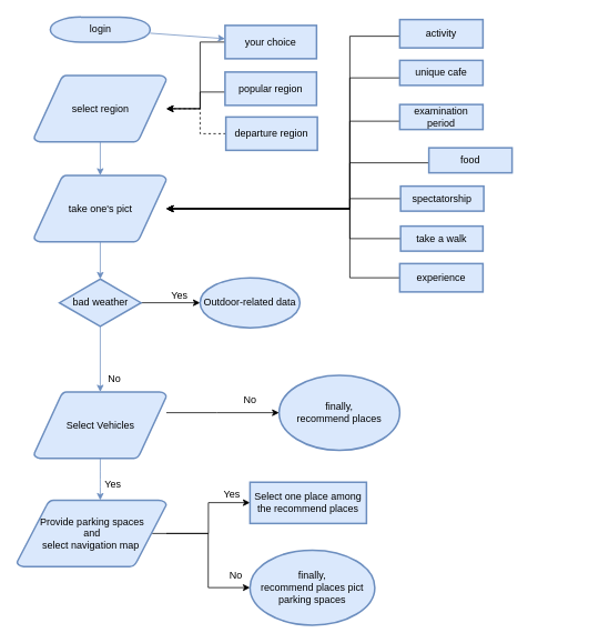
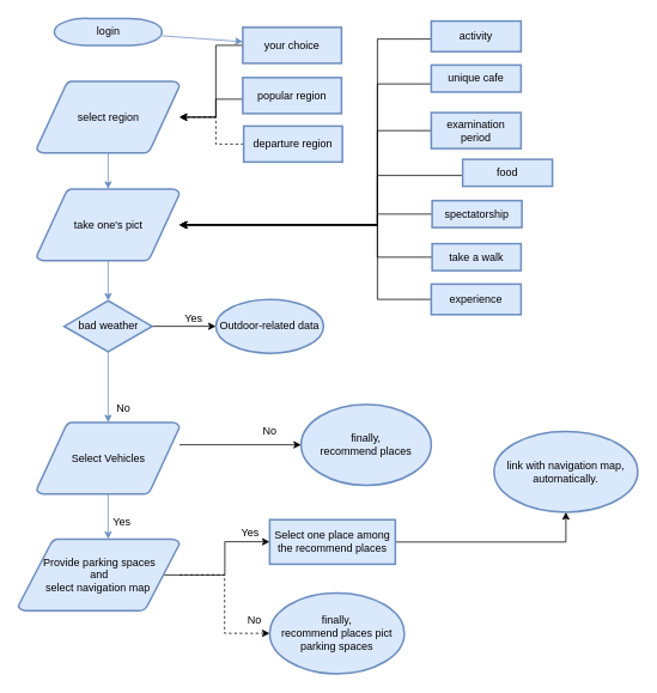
  <mxCell id="0" />
  <mxCell id="1" parent="0" />
  <mxCell id="2" value="login" style="shape=mxgraph.flowchart.terminator;strokeWidth=2;gradientDirection=north;fontStyle=0;html=1;fillColor=#dae8fc;strokeColor=#6c8ebf;" parent="1" vertex="1"><mxGeometry x="60" y="20" width="120" height="30" as="geometry" /></mxCell>
  <mxCell id="3" value="" style="edgeStyle=orthogonalEdgeStyle;rounded=0;orthogonalLoop=1;jettySize=auto;html=1;" parent="1" source="27" target="6" edge="1"><mxGeometry relative="1" as="geometry"><Array as="points"><mxPoint x="240" y="50" /><mxPoint x="240" y="130" /></Array></mxGeometry></mxCell>
  <mxCell id="4" value="" style="edgeStyle=orthogonalEdgeStyle;rounded=0;orthogonalLoop=1;jettySize=auto;html=1;" parent="1" source="28" target="6" edge="1"><mxGeometry relative="1" as="geometry"><Array as="points"><mxPoint x="240" y="110" /><mxPoint x="240" y="130" /></Array></mxGeometry></mxCell>
  <mxCell id="5" value="" style="edgeStyle=orthogonalEdgeStyle;rounded=0;orthogonalLoop=1;jettySize=auto;html=1;dashed=1;" parent="1" source="29" target="6" edge="1"><mxGeometry relative="1" as="geometry"><Array as="points"><mxPoint x="240" y="160" /><mxPoint x="240" y="130" /></Array></mxGeometry></mxCell>
  <mxCell id="6" value="select region" style="shape=mxgraph.flowchart.data;strokeWidth=2;gradientDirection=north;fontStyle=0;html=1;fillColor=#dae8fc;strokeColor=#6c8ebf;" parent="1" vertex="1"><mxGeometry x="40.5" y="90" width="159" height="80" as="geometry" /></mxCell>
  <mxCell id="7" value="" style="edgeStyle=orthogonalEdgeStyle;rounded=0;orthogonalLoop=1;jettySize=auto;html=1;" edge="1" parent="1" source="8" target="42"><mxGeometry relative="1" as="geometry"><Array as="points"><mxPoint x="260" y="495" /><mxPoint x="260" y="495" /></Array></mxGeometry></mxCell>
  <mxCell id="8" value="Select Vehicles" style="shape=mxgraph.flowchart.data;strokeWidth=2;gradientDirection=north;fontStyle=0;html=1;fillColor=#dae8fc;strokeColor=#6c8ebf;" parent="1" vertex="1"><mxGeometry x="40.5" y="470" width="159" height="80" as="geometry" /></mxCell>
  <mxCell id="9" value="" style="edgeStyle=orthogonalEdgeStyle;rounded=0;orthogonalLoop=1;jettySize=auto;html=1;" parent="1" source="30" target="16" edge="1"><mxGeometry relative="1" as="geometry"><Array as="points"><mxPoint x="420" y="43" /><mxPoint x="420" y="250" /></Array></mxGeometry></mxCell>
  <mxCell id="10" value="" style="edgeStyle=orthogonalEdgeStyle;rounded=0;orthogonalLoop=1;jettySize=auto;html=1;" parent="1" source="31" target="16" edge="1"><mxGeometry relative="1" as="geometry"><Array as="points"><mxPoint x="420" y="93" /><mxPoint x="420" y="250" /></Array></mxGeometry></mxCell>
  <mxCell id="11" value="" style="edgeStyle=orthogonalEdgeStyle;rounded=0;orthogonalLoop=1;jettySize=auto;html=1;" parent="1" source="32" target="16" edge="1"><mxGeometry relative="1" as="geometry"><Array as="points"><mxPoint x="420" y="145" /><mxPoint x="420" y="250" /></Array></mxGeometry></mxCell>
  <mxCell id="12" value="" style="edgeStyle=orthogonalEdgeStyle;rounded=0;orthogonalLoop=1;jettySize=auto;html=1;" parent="1" source="33" target="16" edge="1"><mxGeometry relative="1" as="geometry"><Array as="points"><mxPoint x="420" y="195" /><mxPoint x="420" y="250" /></Array></mxGeometry></mxCell>
  <mxCell id="13" value="" style="edgeStyle=orthogonalEdgeStyle;rounded=0;orthogonalLoop=1;jettySize=auto;html=1;" parent="1" source="34" target="16" edge="1"><mxGeometry relative="1" as="geometry"><Array as="points"><mxPoint x="420" y="238" /><mxPoint x="420" y="250" /></Array></mxGeometry></mxCell>
  <mxCell id="14" value="" style="edgeStyle=orthogonalEdgeStyle;rounded=0;orthogonalLoop=1;jettySize=auto;html=1;" parent="1" source="35" target="16" edge="1"><mxGeometry relative="1" as="geometry"><Array as="points"><mxPoint x="420" y="286" /><mxPoint x="420" y="250" /></Array></mxGeometry></mxCell>
  <mxCell id="15" value="" style="edgeStyle=orthogonalEdgeStyle;rounded=0;orthogonalLoop=1;jettySize=auto;html=1;" parent="1" source="36" target="16" edge="1"><mxGeometry relative="1" as="geometry"><Array as="points"><mxPoint x="420" y="333" /><mxPoint x="420" y="250" /></Array></mxGeometry></mxCell>
  <mxCell id="16" value="take one's pict" style="shape=mxgraph.flowchart.data;strokeWidth=2;gradientDirection=north;fontStyle=0;html=1;fillColor=#dae8fc;strokeColor=#6c8ebf;" parent="1" vertex="1"><mxGeometry x="40.5" y="210" width="159" height="80" as="geometry" /></mxCell>
  <mxCell id="17" value="" style="edgeStyle=orthogonalEdgeStyle;rounded=0;orthogonalLoop=1;jettySize=auto;html=1;" edge="1" parent="1" source="18" target="37"><mxGeometry relative="1" as="geometry" /></mxCell>
  <mxCell id="18" value="bad weather" style="shape=mxgraph.flowchart.decision;strokeWidth=2;gradientDirection=north;fontStyle=0;html=1;fillColor=#dae8fc;strokeColor=#6c8ebf;" parent="1" vertex="1"><mxGeometry x="71" y="334.5" width="98" height="57" as="geometry" /></mxCell>
  <mxCell id="19" style="fontStyle=1;strokeWidth=1;html=1;fillColor=#dae8fc;strokeColor=#6c8ebf;" parent="1" source="2" target="27" edge="1"><mxGeometry relative="1" as="geometry" /></mxCell>
  <mxCell id="20" style="fontStyle=1;strokeWidth=1;html=1;fillColor=#dae8fc;strokeColor=#6c8ebf;" parent="1" source="6" target="16" edge="1"><mxGeometry relative="1" as="geometry" /></mxCell>
  <mxCell id="21" style="entryX=0.5;entryY=0;entryPerimeter=0;fontStyle=1;strokeWidth=1;html=1;fillColor=#dae8fc;strokeColor=#6c8ebf;" parent="1" source="16" target="18" edge="1"><mxGeometry relative="1" as="geometry" /></mxCell>
  <mxCell id="22" value="" style="edgeStyle=elbowEdgeStyle;elbow=horizontal;fontStyle=1;strokeWidth=1;html=1;fillColor=#dae8fc;strokeColor=#6c8ebf;" parent="1" source="18" target="8" edge="1"><mxGeometry x="-100" y="-40" width="100" height="100" as="geometry"><mxPoint x="-200" y="60" as="sourcePoint" /><mxPoint y="-40" as="targetPoint" x="-100" /></mxGeometry></mxCell>
  <mxCell id="23" value="" style="edgeStyle=orthogonalEdgeStyle;rounded=0;orthogonalLoop=1;jettySize=auto;html=1;exitX=0.905;exitY=0.5;exitDx=0;exitDy=0;exitPerimeter=0;" edge="1" parent="1" source="25" target="44"><mxGeometry relative="1" as="geometry"><Array as="points"><mxPoint x="250" y="640" /><mxPoint x="250" y="603" /></Array></mxGeometry></mxCell>
- <mxCell id="24" value="" style="edgeStyle=orthogonalEdgeStyle;rounded=0;orthogonalLoop=1;jettySize=auto;html=1;" edge="1" parent="1" source="25" target="48"><mxGeometry relative="1" as="geometry" /></mxCell>
+ <mxCell id="24" value="" style="edgeStyle=orthogonalEdgeStyle;rounded=0;orthogonalLoop=1;jettySize=auto;html=1;dashed=1;" edge="1" parent="1" source="25" target="48"><mxGeometry relative="1" as="geometry" /></mxCell>
  <mxCell id="25" value="Provide parking spaces&lt;br&gt;and&lt;br&gt;select navigation map&amp;nbsp;" style="shape=mxgraph.flowchart.data;strokeWidth=2;gradientDirection=north;fontStyle=0;html=1;fillColor=#dae8fc;strokeColor=#6c8ebf;" parent="1" vertex="1"><mxGeometry x="20" y="600" width="179.5" height="80" as="geometry" /></mxCell>
  <mxCell id="26" value="" style="edgeStyle=elbowEdgeStyle;elbow=horizontal;fontStyle=1;strokeWidth=1;html=1;fillColor=#dae8fc;strokeColor=#6c8ebf;" parent="1" source="8" target="25" edge="1"><mxGeometry x="-100" y="-40" width="100" height="100" as="geometry"><mxPoint x="-200" y="60" as="sourcePoint" /><mxPoint y="-40" as="targetPoint" x="-100" /></mxGeometry></mxCell>
  <mxCell id="27" value="your choice" style="whiteSpace=wrap;html=1;fontStyle=0;strokeColor=#6c8ebf;strokeWidth=2;fillColor=#dae8fc;gradientDirection=north;" parent="1" vertex="1"><mxGeometry x="270" y="30" width="110" height="40" as="geometry" /></mxCell>
  <mxCell id="28" value="popular region" style="whiteSpace=wrap;html=1;fontStyle=0;strokeColor=#6c8ebf;strokeWidth=2;fillColor=#dae8fc;gradientDirection=north;" parent="1" vertex="1"><mxGeometry x="270" y="86" width="110" height="40" as="geometry" /></mxCell>
  <mxCell id="29" value="departure region" style="whiteSpace=wrap;html=1;fontStyle=0;strokeColor=#6c8ebf;strokeWidth=2;fillColor=#dae8fc;gradientDirection=north;" parent="1" vertex="1"><mxGeometry x="271" y="140" width="110" height="40" as="geometry" /></mxCell>
  <mxCell id="30" value="activity" style="whiteSpace=wrap;html=1;fontStyle=0;strokeColor=#6c8ebf;strokeWidth=2;fillColor=#dae8fc;gradientDirection=north;" parent="1" vertex="1"><mxGeometry x="480" y="23" width="100" height="34" as="geometry" /></mxCell>
  <mxCell id="31" value="unique cafe" style="whiteSpace=wrap;html=1;fontStyle=0;strokeColor=#6c8ebf;strokeWidth=2;fillColor=#dae8fc;gradientDirection=north;" parent="1" vertex="1"><mxGeometry x="480" y="72" width="100" height="30" as="geometry" /></mxCell>
- <mxCell id="32" value="examination period" style="whiteSpace=wrap;html=1;fontStyle=0;strokeColor=#6c8ebf;strokeWidth=2;fillColor=#dae8fc;gradientDirection=north;" parent="1" vertex="1"><mxGeometry x="480" y="125" width="100" height="30" as="geometry" /></mxCell>
+ <mxCell id="32" value="examination period" style="whiteSpace=wrap;html=1;fontStyle=0;strokeColor=#6c8ebf;strokeWidth=2;fillColor=#dae8fc;gradientDirection=north;" parent="1" vertex="1"><mxGeometry x="480" y="125" width="100" height="40" as="geometry" /></mxCell>
  <mxCell id="33" value="food" style="whiteSpace=wrap;html=1;fontStyle=0;strokeColor=#6c8ebf;strokeWidth=2;fillColor=#dae8fc;gradientDirection=north;" parent="1" vertex="1"><mxGeometry x="515" y="177" width="100" height="30" as="geometry" /></mxCell>
  <mxCell id="34" value="spectatorship" style="whiteSpace=wrap;html=1;fontStyle=0;strokeColor=#6c8ebf;strokeWidth=2;fillColor=#dae8fc;gradientDirection=north;" parent="1" vertex="1"><mxGeometry x="481" y="223" width="100" height="30" as="geometry" /></mxCell>
  <mxCell id="35" value="take a walk" style="whiteSpace=wrap;html=1;fontStyle=0;strokeColor=#6c8ebf;strokeWidth=2;fillColor=#dae8fc;gradientDirection=north;" parent="1" vertex="1"><mxGeometry x="481" y="271" width="99" height="30" as="geometry" /></mxCell>
  <mxCell id="36" value="experience" style="whiteSpace=wrap;html=1;fontStyle=0;strokeColor=#6c8ebf;strokeWidth=2;fillColor=#dae8fc;gradientDirection=north;" parent="1" vertex="1"><mxGeometry x="480" y="316" width="100" height="34" as="geometry" /></mxCell>
  <mxCell id="37" value="Outdoor-related data" style="ellipse;whiteSpace=wrap;html=1;fontStyle=0;strokeColor=#6c8ebf;strokeWidth=2;fillColor=#dae8fc;gradientDirection=north;" vertex="1" parent="1"><mxGeometry x="240" y="333" width="120" height="60" as="geometry" /></mxCell>
  <mxCell id="38" value="Yes" style="text;html=1;align=center;verticalAlign=middle;resizable=0;points=[];autosize=1;strokeColor=none;fillColor=none;" vertex="1" parent="1"><mxGeometry x="195" y="345" width="40" height="20" as="geometry" /></mxCell>
  <mxCell id="39" value="No" style="text;html=1;align=center;verticalAlign=middle;resizable=0;points=[];autosize=1;strokeColor=none;fillColor=none;" vertex="1" parent="1"><mxGeometry x="122" y="445" width="30" height="20" as="geometry" /></mxCell>
  <mxCell id="40" value="No" style="text;html=1;align=center;verticalAlign=middle;resizable=0;points=[];autosize=1;strokeColor=none;fillColor=none;" vertex="1" parent="1"><mxGeometry x="285" y="470" width="30" height="20" as="geometry" /></mxCell>
  <mxCell id="41" value="Yes" style="text;html=1;align=center;verticalAlign=middle;resizable=0;points=[];autosize=1;strokeColor=none;fillColor=none;" vertex="1" parent="1"><mxGeometry x="115" y="571" width="40" height="20" as="geometry" /></mxCell>
  <mxCell id="42" value="finally,&lt;br&gt;recommend places" style="ellipse;whiteSpace=wrap;html=1;fontStyle=0;strokeColor=#6c8ebf;strokeWidth=2;fillColor=#dae8fc;gradientDirection=north;" vertex="1" parent="1"><mxGeometry x="335" y="450" width="145" height="90" as="geometry" /></mxCell>
+ <mxCell id="43" value="" style="edgeStyle=orthogonalEdgeStyle;rounded=0;orthogonalLoop=1;jettySize=auto;html=1;" edge="1" parent="1" source="44" target="46"><mxGeometry relative="1" as="geometry" /></mxCell>
  <mxCell id="44" value="Select one place among the recommend places" style="whiteSpace=wrap;html=1;fontStyle=0;strokeColor=#6c8ebf;strokeWidth=2;fillColor=#dae8fc;gradientDirection=north;" vertex="1" parent="1"><mxGeometry x="300" y="578.5" width="140" height="49.5" as="geometry" /></mxCell>
  <mxCell id="45" value="Yes" style="text;html=1;align=center;verticalAlign=middle;resizable=0;points=[];autosize=1;strokeColor=none;fillColor=none;" vertex="1" parent="1"><mxGeometry x="258" y="583" width="40" height="20" as="geometry" /></mxCell>
+ <mxCell id="46" value="link with navigation map, automatically." style="ellipse;whiteSpace=wrap;html=1;fontStyle=0;strokeColor=#6c8ebf;strokeWidth=2;fillColor=#dae8fc;gradientDirection=north;" vertex="1" parent="1"><mxGeometry x="550" y="480" width="160" height="90" as="geometry" /></mxCell>
  <mxCell id="47" value="No" style="text;html=1;align=center;verticalAlign=middle;resizable=0;points=[];autosize=1;strokeColor=none;fillColor=none;" vertex="1" parent="1"><mxGeometry x="268" y="680" width="30" height="20" as="geometry" /></mxCell>
  <mxCell id="48" value="finally,&lt;br&gt;recommend places pict parking spaces" style="ellipse;whiteSpace=wrap;html=1;fontStyle=0;strokeColor=#6c8ebf;strokeWidth=2;fillColor=#dae8fc;gradientDirection=north;" vertex="1" parent="1"><mxGeometry x="300" y="660" width="150" height="90" as="geometry" /></mxCell>
